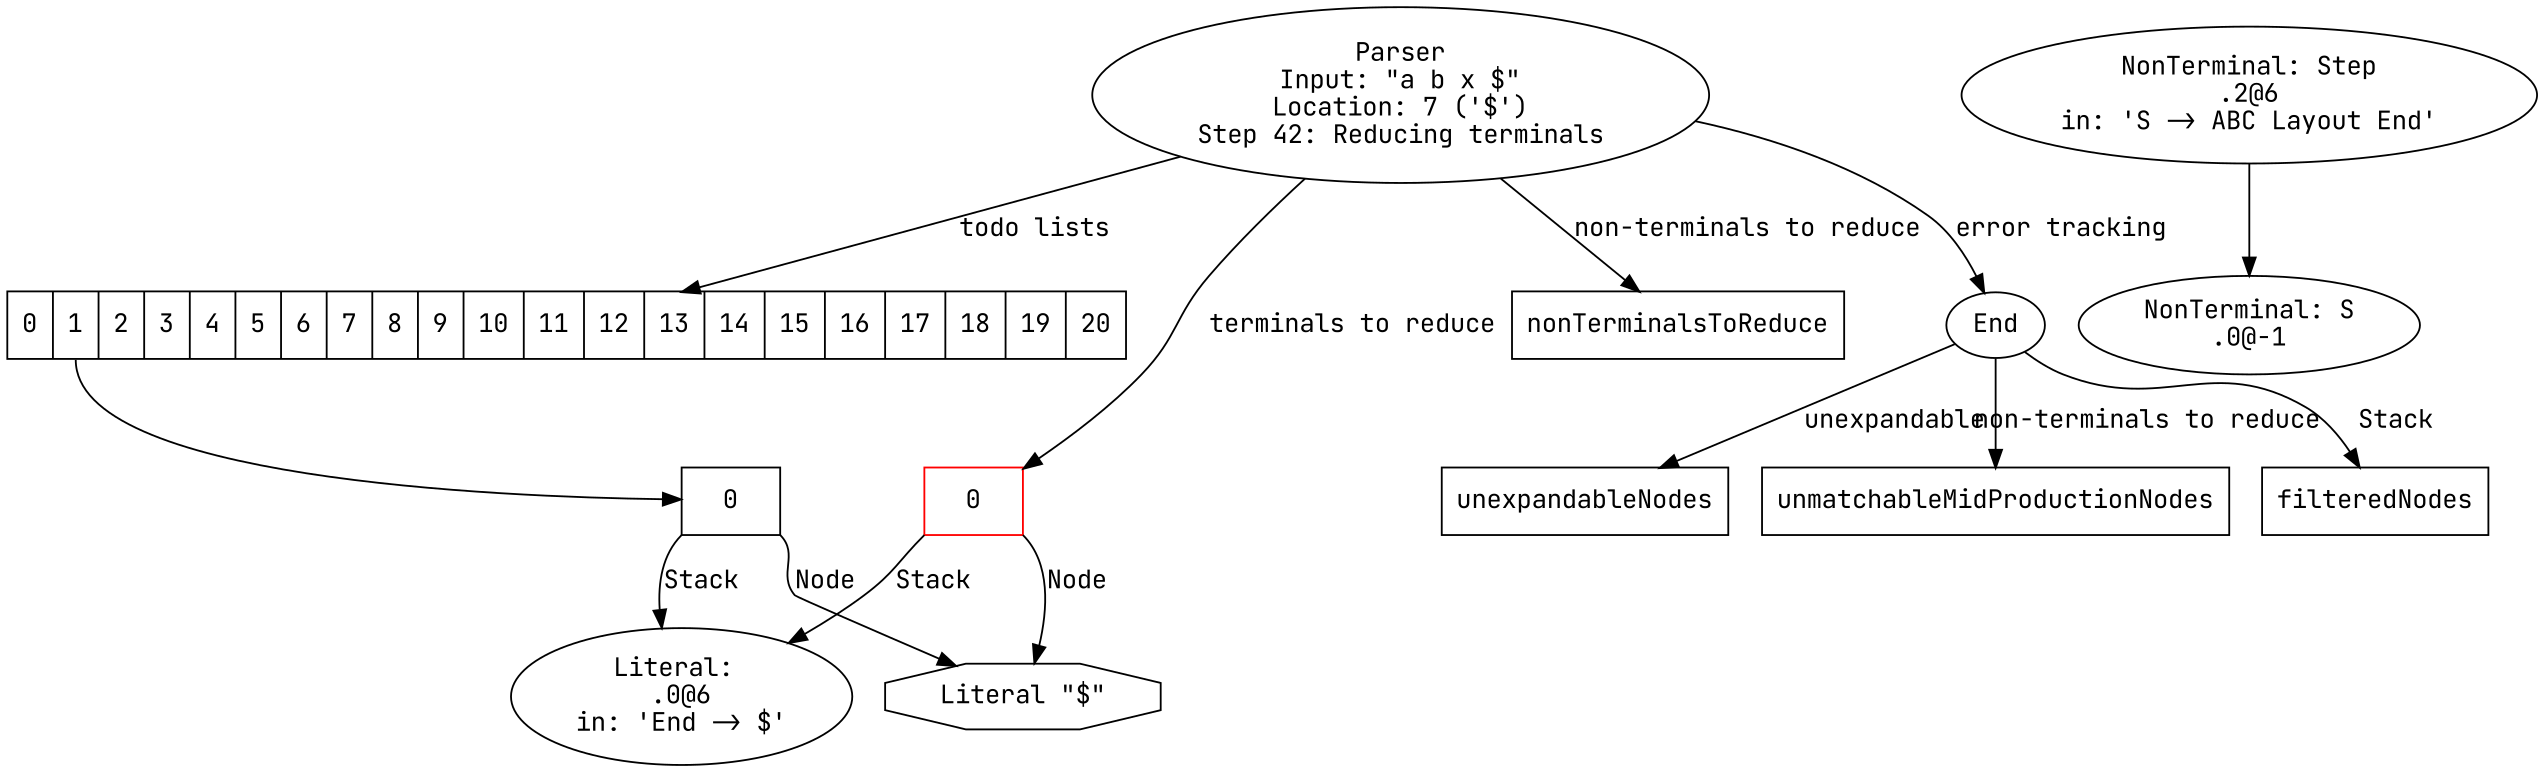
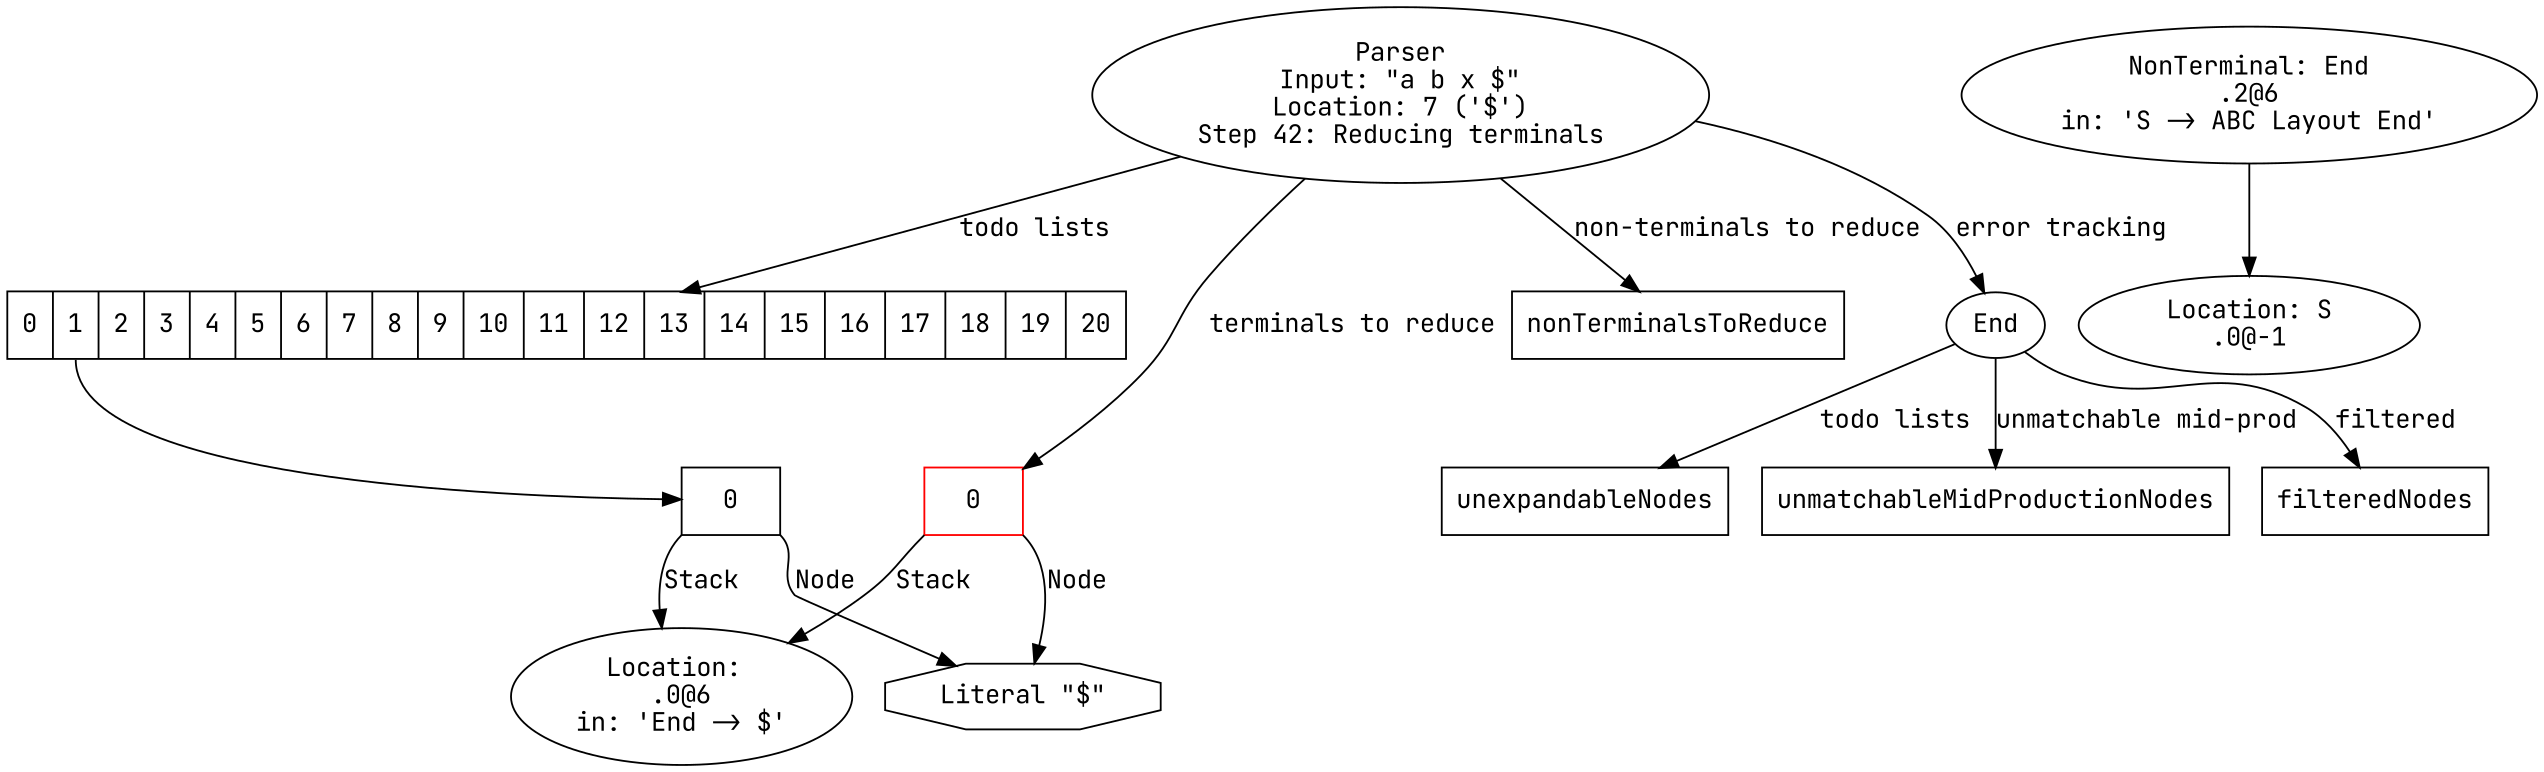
  digraph {
    fontname="JetBrains Mono"
    node [fontname="JetBrains Mono" shape=record]
    edge [fontname="JetBrains Mono"]
    n1 [label="Parser\nInput: \"a b x $\"\nLocation: 7 ('$')\nStep 42: Reducing terminals" shape=""]
    n2 [label="<0> 0 | <1> 1 | <2> 2 | <3> 3 | <4> 4 | <5> 5 | <6> 6 | <7> 7 | <8> 8 | <9> 9 | <10> 10 | <11> 11 | <12> 12 | <13> 13 | <14> 14 | <15> 15 | <16> 16 | <17> 17 | <18> 18 | <19> 19 | <20> 20"]
    n3 [color=red label="<0> 0"]
    nonTerminalsToReduce
    n5 [label=End shape=""]
    n6 [label="<0> 0"]
-   n7 [label="Literal: \n.0@6\nin: 'End -> $'" shape=""]
+   n7 [label="Location: \n.0@6\nin: 'End -> $'" shape=""]
    n8 [label="Literal \"$\"" shape=octagon]
    unexpandableNodes
    unmatchableMidProductionNodes
    filteredNodes
-   n12 [label="NonTerminal: Step\n.2@6\nin: 'S -> ABC Layout End'" shape=""]
-   n13 [label="NonTerminal: S\n.0@-1" shape=""]
+   n12 [label="NonTerminal: End\n.2@6\nin: 'S -> ABC Layout End'" shape=""]
+   n13 [label="Location: S\n.0@-1" shape=""]
    n1 -> n2 [label="todo lists"]
    n1 -> n3 [label="terminals to reduce"]
    n1 -> nonTerminalsToReduce [label="non-terminals to reduce"]
    n1 -> n5 [label="error tracking"]
    n2 -> n6 [tailport=1]
    n3 -> n7 [label=Stack tailport="0:sw"]
    n3 -> n8 [label="Node" tailport="0:se"]
-   n5 -> unexpandableNodes [label=unexpandable]
-   n5 -> unmatchableMidProductionNodes [label="non-terminals to reduce"]
-   n5 -> filteredNodes [label=Stack]
+   n5 -> unexpandableNodes [label="todo lists"]
+   n5 -> unmatchableMidProductionNodes [label="unmatchable mid-prod"]
+   n5 -> filteredNodes [label=filtered]
    n6 -> n7 [label=Stack tailport="0:sw"]
    n6 -> n8 [label="Node" tailport="0:se"]
    n12 -> n13
  }
